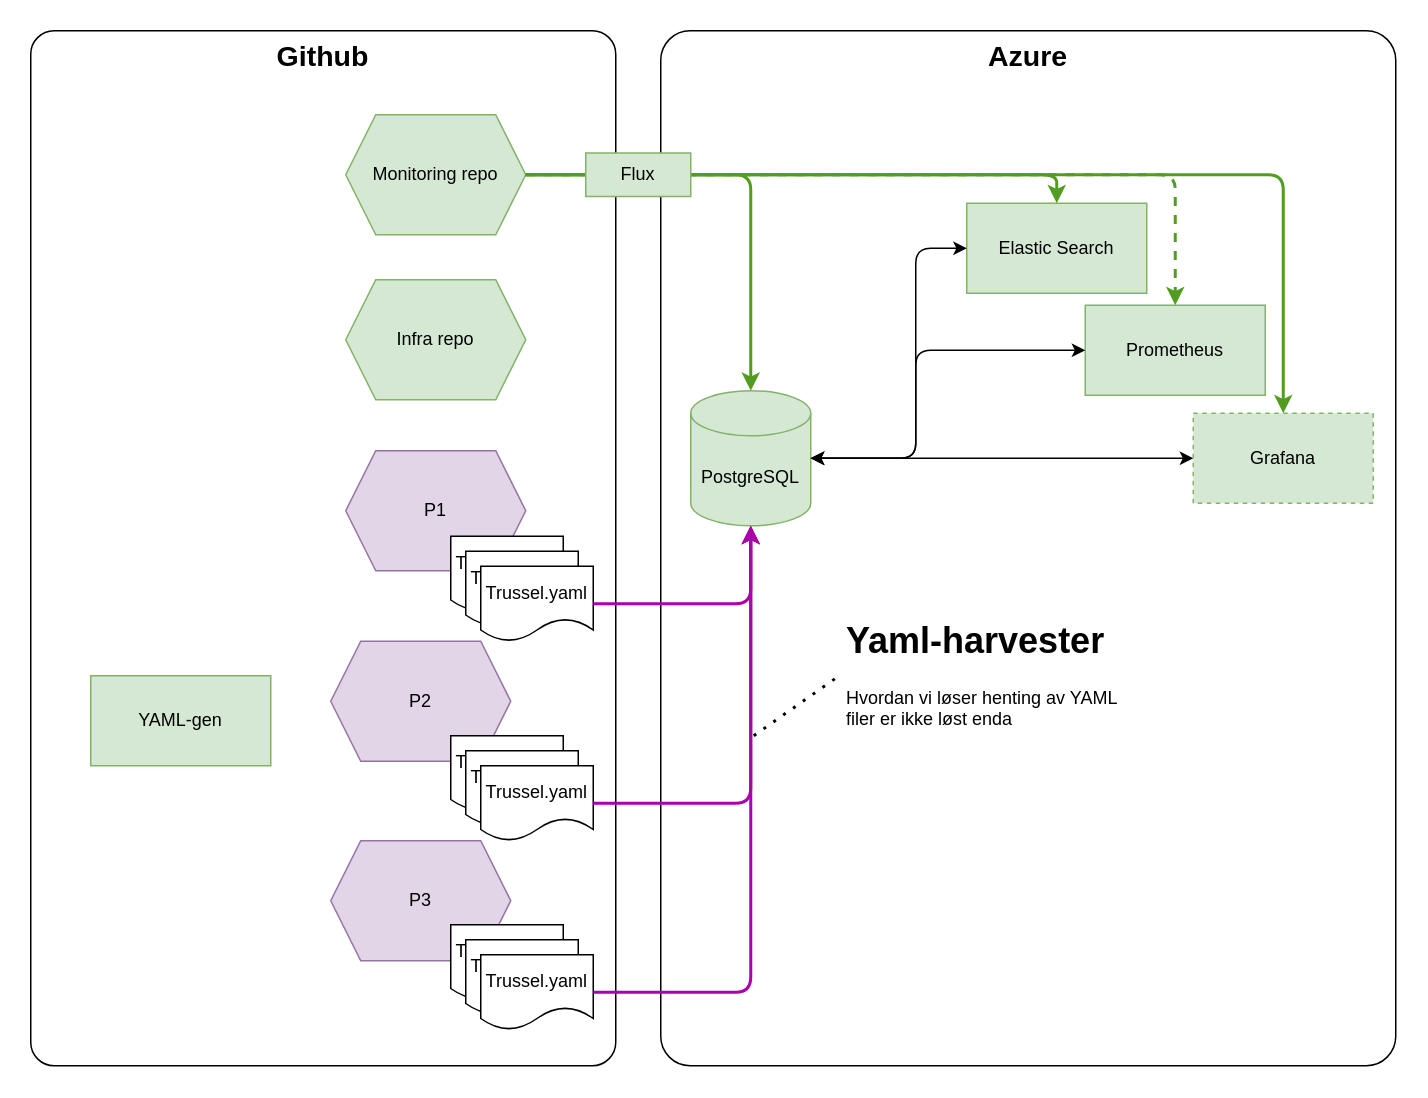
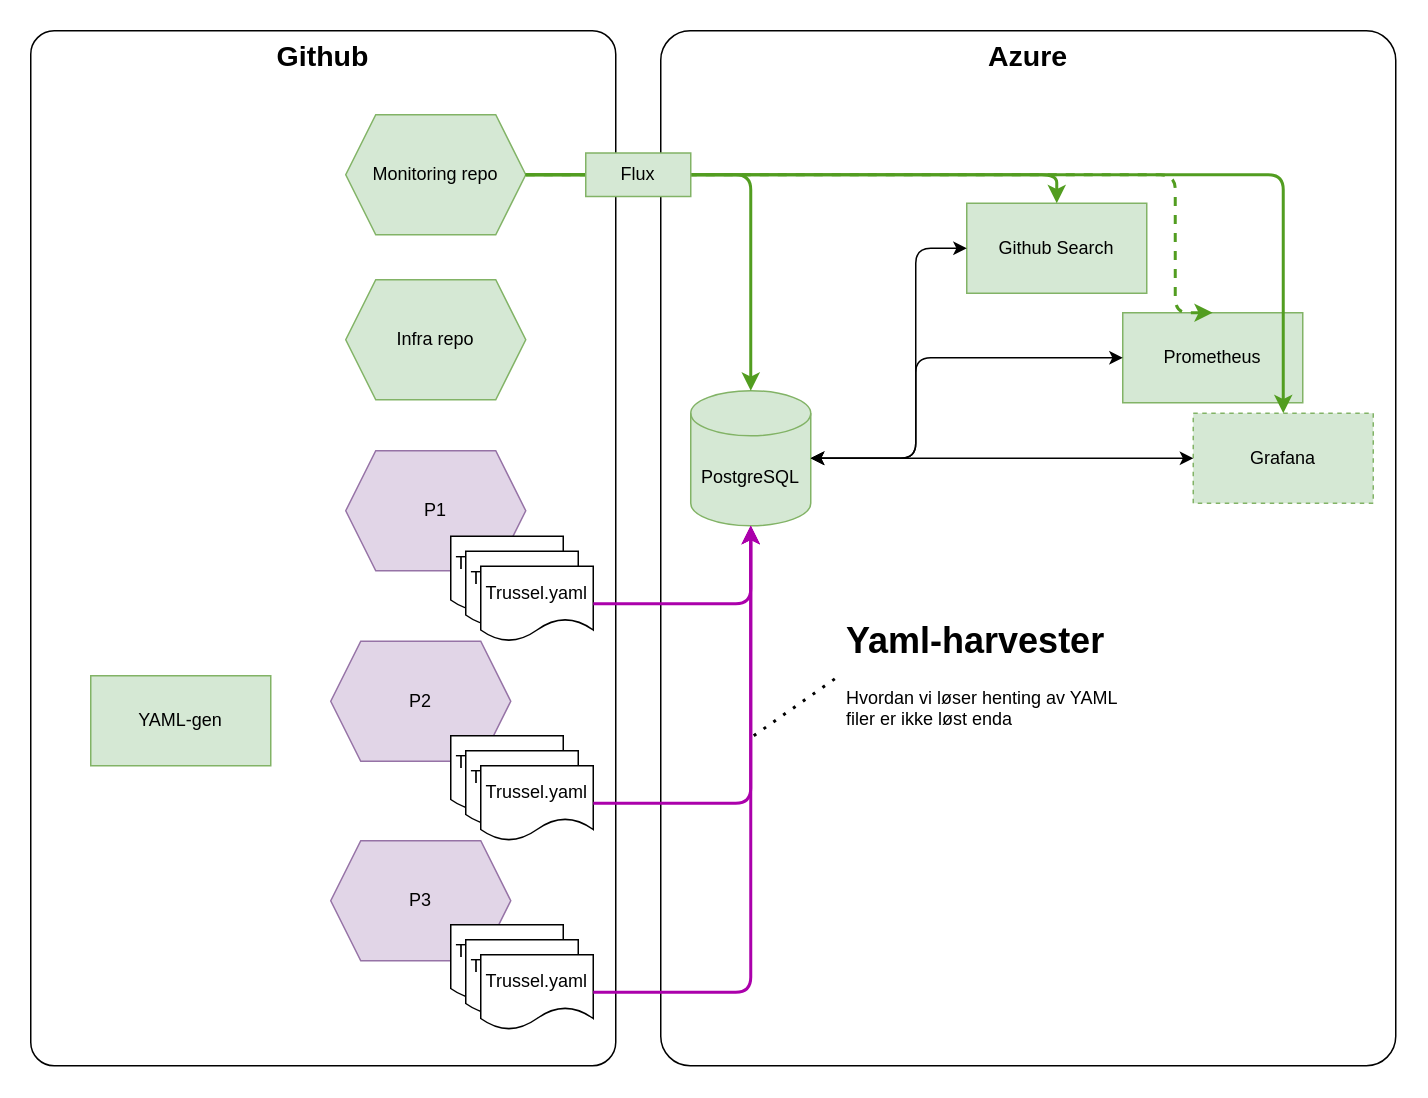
  <mxCell id="0" />
  <mxCell id="1" parent="0" />
  <mxCell id="2" value="Azure" style="rounded=1;whiteSpace=wrap;html=1;verticalAlign=top;arcSize=4;fontSize=19;fontStyle=1" vertex="1" parent="1"><mxGeometry x="440" y="20" width="490" height="690" as="geometry" /></mxCell>
  <mxCell id="3" value="Github" style="rounded=1;whiteSpace=wrap;html=1;verticalAlign=top;arcSize=4;fontSize=19;fontStyle=1" vertex="1" parent="1"><mxGeometry x="20" y="20" width="390" height="690" as="geometry" /></mxCell>
  <mxCell id="4" value="YAML-gen" style="rounded=0;whiteSpace=wrap;html=1;fillColor=#d5e8d4;strokeColor=#82b366;" vertex="1" parent="1"><mxGeometry x="60" y="450" width="120" height="60" as="geometry" /></mxCell>
  <mxCell id="5" value="P1" style="shape=hexagon;perimeter=hexagonPerimeter2;whiteSpace=wrap;html=1;fixedSize=1;fillColor=#e1d5e7;strokeColor=#9673a6;" vertex="1" parent="1"><mxGeometry x="230" y="300" width="120" height="80" as="geometry" /></mxCell>
  <mxCell id="6" value="P2" style="shape=hexagon;perimeter=hexagonPerimeter2;whiteSpace=wrap;html=1;fixedSize=1;fillColor=#e1d5e7;strokeColor=#9673a6;" vertex="1" parent="1"><mxGeometry x="220" y="427" width="120" height="80" as="geometry" /></mxCell>
  <mxCell id="7" value="P3" style="shape=hexagon;perimeter=hexagonPerimeter2;whiteSpace=wrap;html=1;fixedSize=1;fillColor=#e1d5e7;strokeColor=#9673a6;" vertex="1" parent="1"><mxGeometry x="220" y="560" width="120" height="80" as="geometry" /></mxCell>
  <mxCell id="8" value="Trussel.yaml" style="shape=document;whiteSpace=wrap;html=1;boundedLbl=1;" vertex="1" parent="1"><mxGeometry x="300" y="490" width="75" height="50" as="geometry" /></mxCell>
  <mxCell id="9" value="Trussel.yaml" style="shape=document;whiteSpace=wrap;html=1;boundedLbl=1;" vertex="1" parent="1"><mxGeometry x="300" y="616" width="75" height="50" as="geometry" /></mxCell>
  <mxCell id="10" value="Trussel.yaml" style="shape=document;whiteSpace=wrap;html=1;boundedLbl=1;" vertex="1" parent="1"><mxGeometry x="300" y="357" width="75" height="50" as="geometry" /></mxCell>
  <mxCell id="11" value="Infra repo" style="shape=hexagon;perimeter=hexagonPerimeter2;whiteSpace=wrap;html=1;fixedSize=1;fillColor=#d5e8d4;strokeColor=#82b366;" vertex="1" parent="1"><mxGeometry x="230" y="186" width="120" height="80" as="geometry" /></mxCell>
  <mxCell id="12" value="Monitoring repo" style="shape=hexagon;perimeter=hexagonPerimeter2;whiteSpace=wrap;html=1;fixedSize=1;fillColor=#d5e8d4;strokeColor=#82b366;" vertex="1" parent="1"><mxGeometry x="230" y="76" width="120" height="80" as="geometry" /></mxCell>
  <mxCell id="13" value="PostgreSQL" style="shape=cylinder3;whiteSpace=wrap;html=1;boundedLbl=1;backgroundOutline=1;size=15;fillColor=#d5e8d4;strokeColor=#82b366;" vertex="1" parent="1"><mxGeometry x="460" y="260" width="80" height="90" as="geometry" /></mxCell>
- <mxCell id="14" value="Prometheus" style="rounded=0;whiteSpace=wrap;html=1;fillColor=#d5e8d4;strokeColor=#82b366;" vertex="1" parent="1"><mxGeometry x="723" y="203" width="120" height="60" as="geometry" /></mxCell>
+ <mxCell id="14" value="Prometheus" style="rounded=0;whiteSpace=wrap;html=1;fillColor=#d5e8d4;strokeColor=#82b366;" vertex="1" parent="1"><mxGeometry x="748" y="208" width="120" height="60" as="geometry" /></mxCell>
  <mxCell id="15" value="Grafana" style="rounded=0;whiteSpace=wrap;html=1;fillColor=#d5e8d4;strokeColor=#82b366;dashed=1;" vertex="1" parent="1"><mxGeometry x="795" y="275" width="120" height="60" as="geometry" /></mxCell>
- <mxCell id="16" value="Elastic Search" style="rounded=0;whiteSpace=wrap;html=1;fillColor=#d5e8d4;strokeColor=#82b366;" vertex="1" parent="1"><mxGeometry x="644" y="135" width="120" height="60" as="geometry" /></mxCell>
+ <mxCell id="16" value="Github Search" style="rounded=0;whiteSpace=wrap;html=1;fillColor=#d5e8d4;strokeColor=#82b366;" vertex="1" parent="1"><mxGeometry x="644" y="135" width="120" height="60" as="geometry" /></mxCell>
  <mxCell id="17" value="Trussel.yaml" style="shape=document;whiteSpace=wrap;html=1;boundedLbl=1;" vertex="1" parent="1"><mxGeometry x="310" y="367" width="75" height="50" as="geometry" /></mxCell>
  <mxCell id="18" value="Trussel.yaml" style="shape=document;whiteSpace=wrap;html=1;boundedLbl=1;" vertex="1" parent="1"><mxGeometry x="320" y="377" width="75" height="50" as="geometry" /></mxCell>
  <mxCell id="19" value="Trussel.yaml" style="shape=document;whiteSpace=wrap;html=1;boundedLbl=1;" vertex="1" parent="1"><mxGeometry x="310" y="500" width="75" height="50" as="geometry" /></mxCell>
  <mxCell id="20" value="Trussel.yaml" style="shape=document;whiteSpace=wrap;html=1;boundedLbl=1;" vertex="1" parent="1"><mxGeometry x="320" y="510" width="75" height="50" as="geometry" /></mxCell>
  <mxCell id="21" value="Trussel.yaml" style="shape=document;whiteSpace=wrap;html=1;boundedLbl=1;" vertex="1" parent="1"><mxGeometry x="310" y="626" width="75" height="50" as="geometry" /></mxCell>
  <mxCell id="22" value="Trussel.yaml" style="shape=document;whiteSpace=wrap;html=1;boundedLbl=1;" vertex="1" parent="1"><mxGeometry x="320" y="636" width="75" height="50" as="geometry" /></mxCell>
  <mxCell id="23" value="" style="endArrow=classic;html=1;rounded=1;exitX=1;exitY=0.5;exitDx=0;exitDy=0;entryX=0.5;entryY=1;entryDx=0;entryDy=0;entryPerimeter=0;jumpStyle=none;edgeStyle=elbowEdgeStyle;strokeWidth=2;strokeColor=#AB00AB;" edge="1" parent="1" source="18" target="13"><mxGeometry width="50" height="50" relative="1" as="geometry"><mxPoint x="540" y="446" as="sourcePoint" /><mxPoint x="590" y="396" as="targetPoint" /><Array as="points"><mxPoint x="500" y="316" /></Array></mxGeometry></mxCell>
  <mxCell id="24" value="" style="endArrow=classic;html=1;rounded=1;exitX=1;exitY=0.5;exitDx=0;exitDy=0;entryX=0.5;entryY=1;entryDx=0;entryDy=0;entryPerimeter=0;jumpStyle=none;edgeStyle=elbowEdgeStyle;strokeWidth=2;strokeColor=#AB00AB;" edge="1" parent="1" source="20" target="13"><mxGeometry width="50" height="50" relative="1" as="geometry"><mxPoint x="405" y="412" as="sourcePoint" /><mxPoint x="690" y="240" as="targetPoint" /><Array as="points"><mxPoint x="500" y="366" /></Array></mxGeometry></mxCell>
  <mxCell id="25" value="" style="endArrow=classic;html=1;rounded=1;entryX=0.5;entryY=1;entryDx=0;entryDy=0;entryPerimeter=0;exitX=1;exitY=0.5;exitDx=0;exitDy=0;jumpStyle=none;edgeStyle=elbowEdgeStyle;strokeWidth=2;strokeColor=#AB00AB;" edge="1" parent="1" source="22" target="13"><mxGeometry width="50" height="50" relative="1" as="geometry"><mxPoint x="400" y="656" as="sourcePoint" /><mxPoint x="700" y="250" as="targetPoint" /><Array as="points"><mxPoint x="500" y="426" /></Array></mxGeometry></mxCell>
  <mxCell id="26" value="" style="endArrow=classic;html=1;rounded=1;jumpStyle=none;exitX=1;exitY=0.5;exitDx=0;exitDy=0;entryX=0.5;entryY=0;entryDx=0;entryDy=0;edgeStyle=elbowEdgeStyle;strokeWidth=2;strokeColor=#529d20;dashed=1;" edge="1" parent="1" source="12" target="14"><mxGeometry width="50" height="50" relative="1" as="geometry"><mxPoint x="540" y="126" as="sourcePoint" /><mxPoint x="590" y="76" as="targetPoint" /><Array as="points"><mxPoint x="783" y="166" /></Array></mxGeometry></mxCell>
  <mxCell id="27" value="" style="endArrow=classic;html=1;rounded=1;jumpStyle=none;exitX=1;exitY=0.5;exitDx=0;exitDy=0;entryX=0.5;entryY=0;entryDx=0;entryDy=0;edgeStyle=elbowEdgeStyle;strokeWidth=2;strokeColor=#529d20;" edge="1" parent="1" source="12" target="15"><mxGeometry width="50" height="50" relative="1" as="geometry"><mxPoint x="520" y="136" as="sourcePoint" /><mxPoint x="570" y="86" as="targetPoint" /><Array as="points"><mxPoint x="855" y="186" /></Array></mxGeometry></mxCell>
  <mxCell id="28" value="" style="endArrow=classic;html=1;rounded=1;jumpStyle=none;entryX=0.5;entryY=0;entryDx=0;entryDy=0;edgeStyle=elbowEdgeStyle;elbow=vertical;strokeWidth=2;strokeColor=#529d20;" edge="1" parent="1" target="16"><mxGeometry width="50" height="50" relative="1" as="geometry"><mxPoint x="350" as="sourcePoint" y="116" /><mxPoint x="830" y="486" as="targetPoint" /><Array as="points"><mxPoint x="500" y="116" /></Array></mxGeometry></mxCell>
  <mxCell id="29" value="" style="endArrow=classic;html=1;rounded=1;jumpStyle=none;exitX=1;exitY=0.5;exitDx=0;exitDy=0;entryX=0.5;entryY=0;entryDx=0;entryDy=0;entryPerimeter=0;edgeStyle=elbowEdgeStyle;elbow=vertical;strokeWidth=2;strokeColor=#529d20;" edge="1" parent="1" source="12" target="13"><mxGeometry width="50" height="50" relative="1" as="geometry"><mxPoint x="740" y="576" as="sourcePoint" /><mxPoint x="790" y="526" as="targetPoint" /><Array as="points"><mxPoint x="420" y="116" /></Array></mxGeometry></mxCell>
  <mxCell id="30" value="Flux" style="rounded=0;whiteSpace=wrap;html=1;fillColor=#d5e8d4;strokeColor=#82b366;" vertex="1" parent="1"><mxGeometry x="390" y="101.5" width="70" height="29" as="geometry" /></mxCell>
  <mxCell id="31" value="&lt;h1&gt;Yaml-harvester&lt;/h1&gt;&lt;p&gt;Hvordan vi løser henting av YAML filer er ikke løst enda&lt;/p&gt;" style="text;html=1;strokeColor=none;fillColor=none;spacing=5;spacingTop=-20;whiteSpace=wrap;overflow=hidden;rounded=0;" vertex="1" parent="1"><mxGeometry x="559" y="407" width="190" height="86" as="geometry" /></mxCell>
  <mxCell id="32" value="" style="endArrow=none;dashed=1;html=1;dashPattern=1 3;strokeWidth=2;rounded=1;elbow=vertical;jumpStyle=none;entryX=0;entryY=0.5;entryDx=0;entryDy=0;" edge="1" parent="1" target="31"><mxGeometry width="50" height="50" relative="1" as="geometry"><mxPoint x="502" y="490" as="sourcePoint" /><mxPoint x="552" y="440" as="targetPoint" /></mxGeometry></mxCell>
  <mxCell id="33" value="" style="endArrow=classic;startArrow=classic;html=1;rounded=1;jumpStyle=none;exitX=1;exitY=0.5;exitDx=0;exitDy=0;exitPerimeter=0;entryX=0;entryY=0.5;entryDx=0;entryDy=0;edgeStyle=elbowEdgeStyle;" edge="1" parent="1" source="13" target="14"><mxGeometry width="50" height="50" relative="1" as="geometry"><mxPoint x="840" y="406" as="sourcePoint" /><mxPoint x="890" y="356" as="targetPoint" /><Array as="points"><mxPoint x="610" y="246" /></Array></mxGeometry></mxCell>
  <mxCell id="34" value="" style="endArrow=classic;startArrow=classic;html=1;rounded=1;jumpStyle=none;exitX=1;exitY=0.5;exitDx=0;exitDy=0;exitPerimeter=0;entryX=0;entryY=0.5;entryDx=0;entryDy=0;edgeStyle=elbowEdgeStyle;" edge="1" parent="1" source="13" target="16"><mxGeometry width="50" height="50" relative="1" as="geometry"><mxPoint x="550" y="270" as="sourcePoint" /><mxPoint x="639" y="243" as="targetPoint" /><Array as="points"><mxPoint x="610" y="256" /></Array></mxGeometry></mxCell>
  <mxCell id="35" value="" style="endArrow=classic;startArrow=classic;html=1;rounded=1;jumpStyle=none;exitX=1;exitY=0.5;exitDx=0;exitDy=0;exitPerimeter=0;edgeStyle=elbowEdgeStyle;entryX=0;entryY=0.5;entryDx=0;entryDy=0;" edge="1" parent="1" source="13" target="15"><mxGeometry width="50" height="50" relative="1" as="geometry"><mxPoint x="550" y="270" as="sourcePoint" /><mxPoint x="700" y="312" as="targetPoint" /><Array as="points"><mxPoint x="610" y="286" /></Array></mxGeometry></mxCell>
